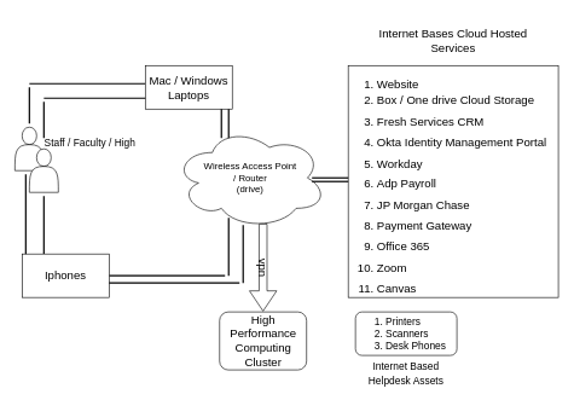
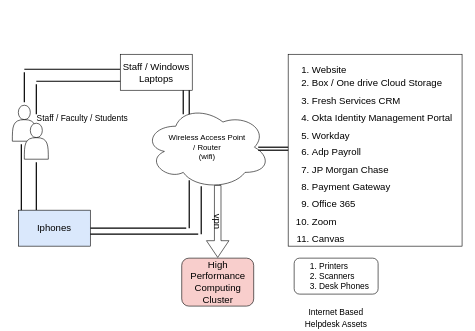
  <mxCell id="0" />
  <mxCell id="1" parent="0" />
  <mxCell id="2" value="" style="shape=actor;whiteSpace=wrap;html=1;" vertex="1" parent="1"><mxGeometry x="20" y="175" width="40" height="60" as="geometry" /></mxCell>
  <mxCell id="3" value="" style="shape=actor;whiteSpace=wrap;html=1;" vertex="1" parent="1"><mxGeometry x="40" y="205" width="40" height="60" as="geometry" /></mxCell>
  <mxCell id="4" value="" style="line;strokeWidth=2;direction=south;html=1;" vertex="1" parent="1"><mxGeometry x="55" y="140" width="10" height="50" as="geometry" /></mxCell>
  <mxCell id="5" value="" style="line;strokeWidth=2;direction=south;html=1;" vertex="1" parent="1"><mxGeometry x="35" y="120" width="10" height="50" as="geometry" /></mxCell>
  <mxCell id="6" value="" style="line;strokeWidth=2;html=1;" vertex="1" parent="1"><mxGeometry x="40" y="110" width="160" height="10" as="geometry" /></mxCell>
  <mxCell id="7" value="" style="line;strokeWidth=2;html=1;" vertex="1" parent="1"><mxGeometry x="60" y="130" width="160" height="10" as="geometry" /></mxCell>
- <mxCell id="8" value="&lt;font style=&quot;font-size: 16px;&quot;&gt;Mac / Windows Laptops&lt;/font&gt;" style="rounded=0;whiteSpace=wrap;html=1;" vertex="1" parent="1"><mxGeometry x="200" y="90" width="120" height="60" as="geometry" /></mxCell>
+ <mxCell id="8" value="&lt;font style=&quot;font-size: 16px;&quot;&gt;Staff / Windows Laptops&lt;/font&gt;" style="rounded=0;whiteSpace=wrap;html=1;" vertex="1" parent="1"><mxGeometry x="200" y="90" width="120" height="60" as="geometry" /></mxCell>
  <mxCell id="9" value="" style="line;strokeWidth=2;direction=south;html=1;" vertex="1" parent="1"><mxGeometry x="55" y="270" width="10" height="80" as="geometry" /></mxCell>
  <mxCell id="10" value="" style="line;strokeWidth=2;direction=south;html=1;" vertex="1" parent="1"><mxGeometry x="30" y="240" width="10" height="120" as="geometry" /></mxCell>
  <mxCell id="11" value="" style="line;strokeWidth=2;html=1;" vertex="1" parent="1"><mxGeometry x="150" y="370" width="160" height="20" as="geometry" /></mxCell>
- <mxCell id="12" value="Staff / Faculty / High" style="text;strokeColor=none;fillColor=none;align=left;verticalAlign=middle;spacingLeft=4;spacingRight=4;overflow=hidden;points=[[0,0.5],[1,0.5]];portConstraint=eastwest;rotatable=0;fontSize=14;" vertex="1" parent="1"><mxGeometry x="55" y="180" width="165" height="30" as="geometry" /></mxCell>
- <mxCell id="13" value="&lt;font style=&quot;font-size: 16px;&quot;&gt;Iphones&lt;/font&gt;" style="rounded=0;whiteSpace=wrap;html=1;" vertex="1" parent="1"><mxGeometry x="30" y="350" width="120" height="60" as="geometry" /></mxCell>
- <mxCell id="14" value="&lt;font style=&quot;font-size: 13px;&quot;&gt;Wireless Access Point &lt;br&gt;/ Router&lt;br&gt;(drive)&lt;/font&gt;" style="ellipse;shape=cloud;whiteSpace=wrap;html=1;" vertex="1" parent="1"><mxGeometry x="240" y="175" width="210" height="140" as="geometry" /></mxCell>
+ <mxCell id="12" value="Staff / Faculty / Students" style="text;strokeColor=none;fillColor=none;align=left;verticalAlign=middle;spacingLeft=4;spacingRight=4;overflow=hidden;points=[[0,0.5],[1,0.5]];portConstraint=eastwest;rotatable=0;fontSize=14;" vertex="1" parent="1"><mxGeometry x="55" y="180" width="165" height="30" as="geometry" /></mxCell>
+ <mxCell id="13" value="&lt;font style=&quot;font-size: 16px;&quot;&gt;Iphones&lt;/font&gt;" style="rounded=0;whiteSpace=wrap;html=1;fillColor=#dae8fc;" vertex="1" parent="1"><mxGeometry x="30" y="350" width="120" height="60" as="geometry" /></mxCell>
+ <mxCell id="14" value="&lt;font style=&quot;font-size: 13px;&quot;&gt;Wireless Access Point &lt;br&gt;/ Router&lt;br&gt;(wifi)&lt;/font&gt;" style="ellipse;shape=cloud;whiteSpace=wrap;html=1;" vertex="1" parent="1"><mxGeometry x="240" y="175" width="210" height="140" as="geometry" /></mxCell>
  <mxCell id="15" value="" style="line;strokeWidth=2;direction=south;html=1;" vertex="1" parent="1"><mxGeometry x="300" y="150" width="10" height="40" as="geometry" /></mxCell>
  <mxCell id="16" value="" style="line;strokeWidth=2;direction=south;html=1;" vertex="1" parent="1"><mxGeometry x="310" y="150" width="10" height="40" as="geometry" /></mxCell>
  <mxCell id="17" value="" style="line;strokeWidth=2;direction=south;html=1;" vertex="1" parent="1"><mxGeometry x="310" y="300" width="10" height="80" as="geometry" /></mxCell>
  <mxCell id="18" value="&lt;ol style=&quot;font-size: 16px;&quot;&gt;&lt;li&gt;Website&lt;/li&gt;&lt;li style=&quot;line-height: 1.8;&quot;&gt;Box / One drive Cloud Storage&lt;/li&gt;&lt;li style=&quot;line-height: 1.8;&quot;&gt;Fresh Services CRM&lt;/li&gt;&lt;li style=&quot;line-height: 1.8;&quot;&gt;Okta Identity Management Portal&lt;/li&gt;&lt;li style=&quot;line-height: 1.8;&quot;&gt;Workday&lt;/li&gt;&lt;li style=&quot;line-height: 1.8;&quot;&gt;Adp Payroll&lt;/li&gt;&lt;li style=&quot;line-height: 1.8;&quot;&gt;JP Morgan Chase&lt;/li&gt;&lt;li style=&quot;line-height: 1.8;&quot;&gt;Payment Gateway&lt;/li&gt;&lt;li style=&quot;line-height: 1.8;&quot;&gt;Office 365&lt;/li&gt;&lt;li style=&quot;line-height: 1.8;&quot;&gt;Zoom&lt;/li&gt;&lt;li style=&quot;line-height: 1.8;&quot;&gt;Canvas&lt;/li&gt;&lt;/ol&gt;" style="verticalAlign=top;align=left;overflow=fill;fontSize=12;fontFamily=Helvetica;html=1;" vertex="1" parent="1"><mxGeometry x="480" y="90" width="290" height="320" as="geometry" /></mxCell>
  <mxCell id="19" value="" style="line;strokeWidth=2;html=1;" vertex="1" parent="1"><mxGeometry x="150" y="380" width="180" height="20" as="geometry" /></mxCell>
  <mxCell id="20" value="" style="line;strokeWidth=2;direction=south;html=1;" vertex="1" parent="1"><mxGeometry x="330" y="310" width="10" height="80" as="geometry" /></mxCell>
  <mxCell id="21" value="" style="line;strokeWidth=2;html=1;" vertex="1" parent="1"><mxGeometry x="430" y="235" width="50" height="20" as="geometry" /></mxCell>
  <mxCell id="22" value="" style="line;strokeWidth=2;html=1;" vertex="1" parent="1"><mxGeometry x="430" y="240" width="50" height="20" as="geometry" /></mxCell>
  <mxCell id="23" value="vpn" style="shape=singleArrow;whiteSpace=wrap;html=1;fontSize=16;rotation=90;arrowWidth=0.292;arrowSize=0.232;" vertex="1" parent="1"><mxGeometry x="302.5" y="350" width="120" height="37.5" as="geometry" /></mxCell>
- <mxCell id="24" value="High Performance Computing Cluster" style="rounded=1;whiteSpace=wrap;html=1;fontSize=16;" vertex="1" parent="1"><mxGeometry x="302.5" y="430" width="120" height="80" as="geometry" /></mxCell>
+ <mxCell id="24" value="High Performance Computing Cluster" style="rounded=1;whiteSpace=wrap;html=1;fontSize=16;fillColor=#f8cecc;" vertex="1" parent="1"><mxGeometry x="302.5" y="430" width="120" height="80" as="geometry" /></mxCell>
  <mxCell id="25" style="edgeStyle=orthogonalEdgeStyle;rounded=0;orthogonalLoop=1;jettySize=auto;html=1;exitX=1;exitY=0.5;exitDx=0;exitDy=0;exitPerimeter=0;fontSize=16;" edge="1" parent="1" source="23" target="23"><mxGeometry relative="1" as="geometry" /></mxCell>
  <mxCell id="26" value="&lt;ol style=&quot;font-size: 14px;&quot;&gt;&lt;li&gt;Printers&lt;/li&gt;&lt;li&gt;Scanners&lt;/li&gt;&lt;li&gt;Desk Phones&lt;/li&gt;&lt;/ol&gt;" style="whiteSpace=wrap;html=1;align=left;rounded=1;" vertex="1" parent="1"><mxGeometry x="490" y="430" width="140" height="60" as="geometry" /></mxCell>
- <mxCell id="27" value="Internet Bases Cloud Hosted Services" style="text;html=1;strokeColor=none;fillColor=none;align=center;verticalAlign=middle;whiteSpace=wrap;rounded=0;fontSize=16;" vertex="1" parent="1"><mxGeometry x="490" y="20" width="270" height="70" as="geometry" /></mxCell>
- <mxCell id="28" value="&lt;font style=&quot;font-size: 14px;&quot;&gt;Internet Based Helpdesk Assets&lt;/font&gt;" style="text;html=1;strokeColor=none;fillColor=none;align=center;verticalAlign=middle;whiteSpace=wrap;rounded=0;fontSize=16;" vertex="1" parent="1"><mxGeometry x="500" y="500" width="120" height="30" as="geometry" /></mxCell>
+ <mxCell id="28" value="&lt;font style=&quot;font-size: 14px;&quot;&gt;Internet Based Helpdesk Assets&lt;/font&gt;" style="text;html=1;strokeColor=none;fillColor=none;align=center;verticalAlign=middle;whiteSpace=wrap;rounded=0;fontSize=16;" vertex="1" parent="1"><mxGeometry x="500" y="515" width="120" height="30" as="geometry" /></mxCell>
